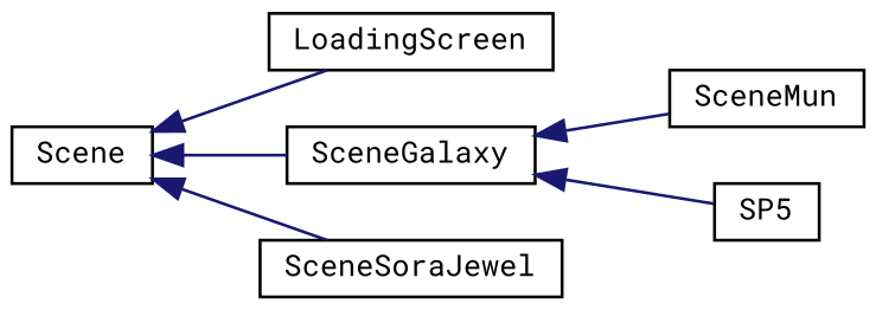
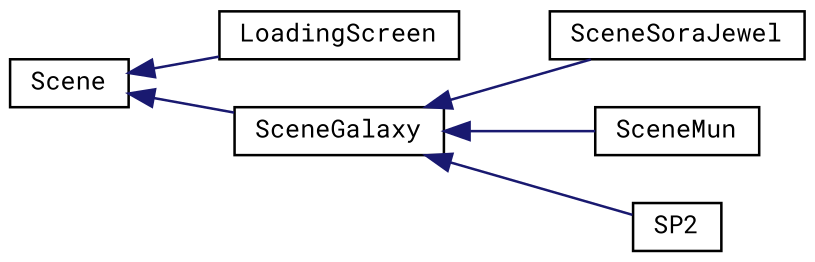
  digraph {
    fontname="Roboto Mono"
    rankdir=LR
    node [color=black fontname="Roboto Mono" fontsize=10 shape=record]
    edge [color=midnightblue dir=back fontname="Roboto Mono" fontsize=10 labelfontname=Helvetica labelfontsize=10 style=solid]
    n1 [height=0.2 label=Scene width=0.4]
    n2 [height=0.2 label=LoadingScreen width=0.4]
    n3 [height=0.2 label=SceneGalaxy width=0.4]
    n4 [height=0.2 label=SceneSoraJewel width=0.4]
    n5 [height=0.2 label=SceneMun width=0.4]
-   n6 [height=0.2 label=SP5 width=0.4]
+   n6 [height=0.2 label=SP2 width=0.4]
    n1 -> n2
    n1 -> n3
-   n1 -> n4
+   n3 -> n4
    n3 -> n5
    n3 -> n6
  }
